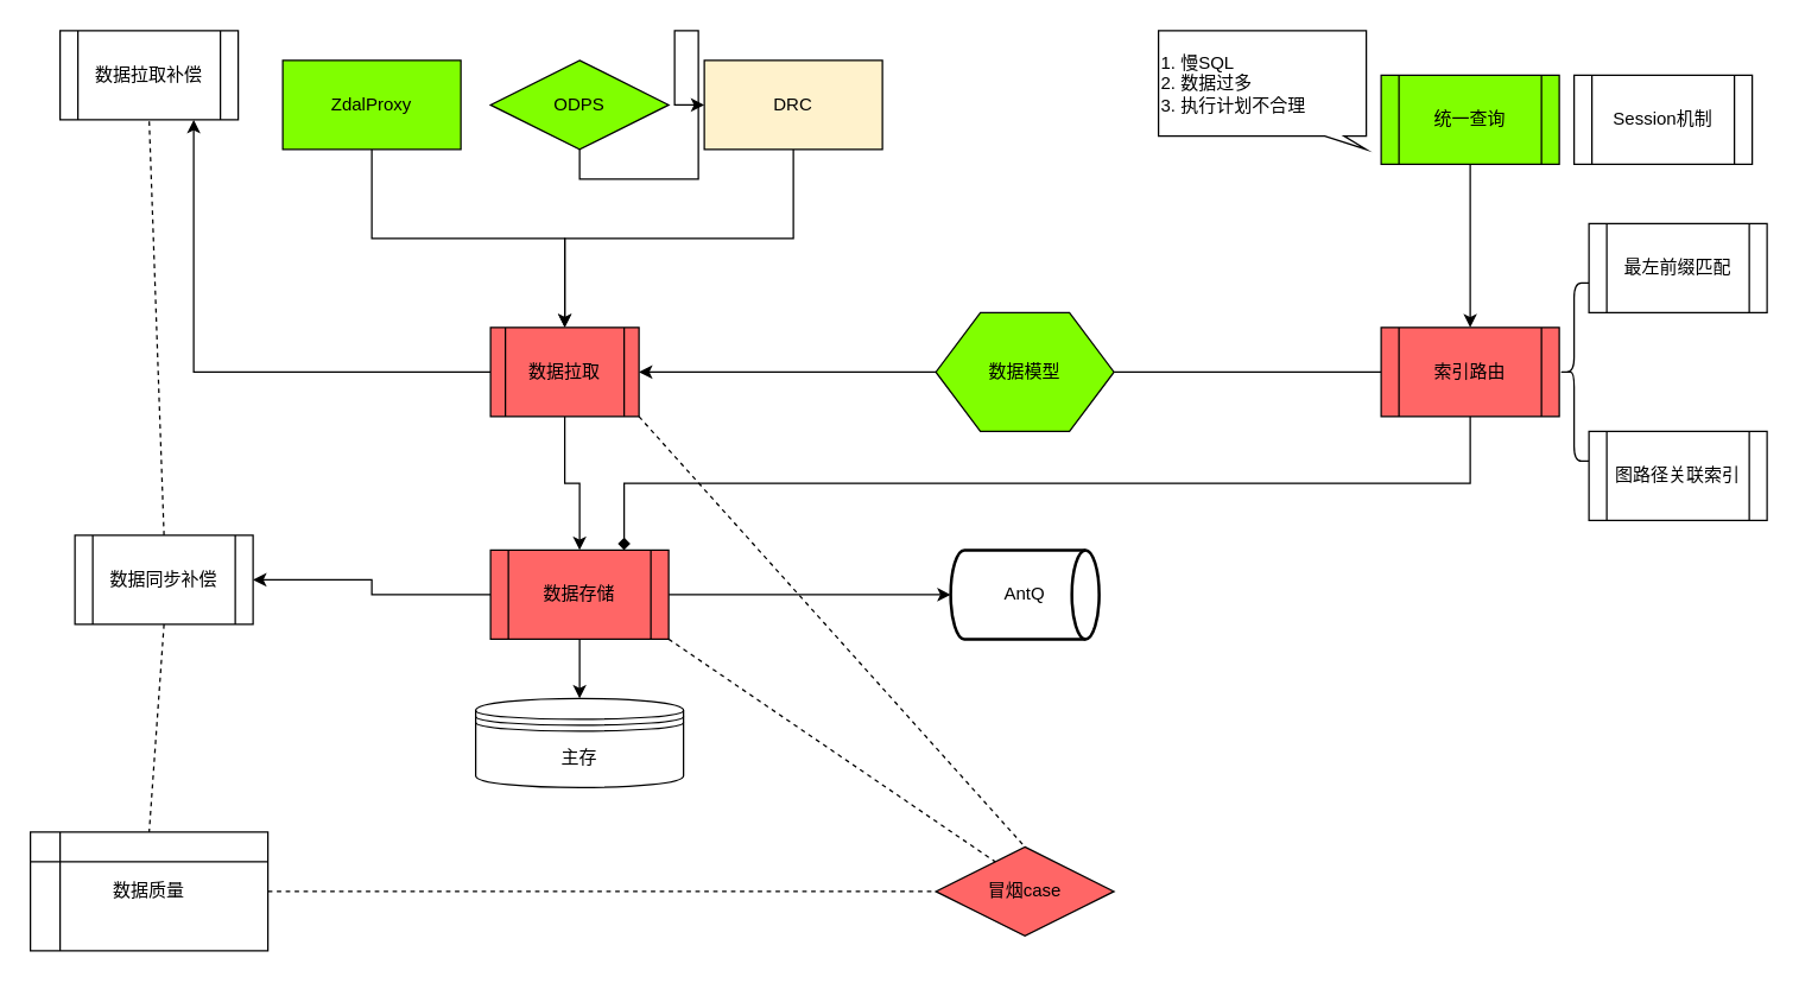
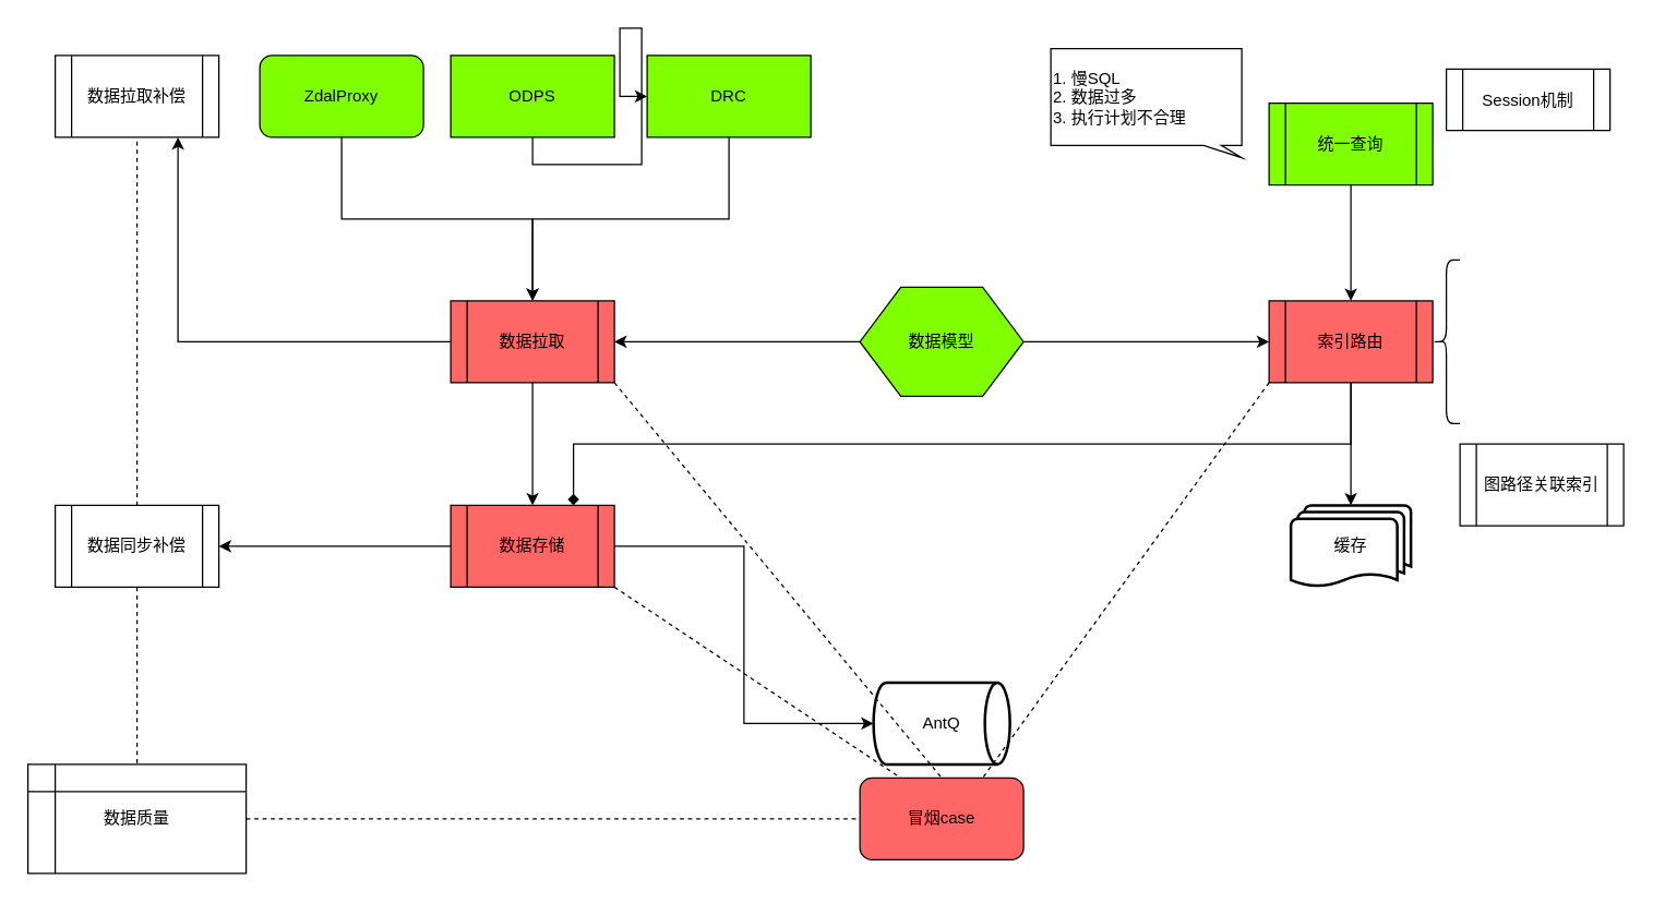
  <mxCell id="0" />
  <mxCell id="1" parent="0" />
  <mxCell id="2" style="edgeStyle=orthogonalEdgeStyle;rounded=0;orthogonalLoop=1;jettySize=auto;html=1;exitX=0.5;exitY=1;exitDx=0;exitDy=0;" parent="1" source="3" target="9" edge="1"><mxGeometry relative="1" as="geometry" /></mxCell>
- <mxCell id="3" value="ZdalProxy" style="rounded=0;whiteSpace=wrap;html=1;fillColor=#80FF00;" parent="1" vertex="1"><mxGeometry x="190" y="40" width="120" height="60" as="geometry" /></mxCell>
+ <mxCell id="3" value="ZdalProxy" style="whiteSpace=wrap;html=1;fillColor=#80FF00;rounded=1;" parent="1" vertex="1"><mxGeometry x="190" y="40" width="120" height="60" as="geometry" /></mxCell>
  <mxCell id="4" style="edgeStyle=orthogonalEdgeStyle;rounded=0;orthogonalLoop=1;jettySize=auto;html=1;exitX=0.5;exitY=1;exitDx=0;exitDy=0;" parent="1" source="5" target="7" edge="1"><mxGeometry relative="1" as="geometry" /></mxCell>
- <mxCell id="5" value="ODPS" style="rhombus;whiteSpace=wrap;html=1;fillColor=#80FF00;" parent="1" vertex="1"><mxGeometry x="330" y="40" width="120" height="60" as="geometry" /></mxCell>
+ <mxCell id="5" value="ODPS" style="rounded=0;whiteSpace=wrap;html=1;fillColor=#80FF00;" parent="1" vertex="1"><mxGeometry x="330" y="40" width="120" height="60" as="geometry" /></mxCell>
  <mxCell id="6" style="edgeStyle=orthogonalEdgeStyle;rounded=0;orthogonalLoop=1;jettySize=auto;html=1;exitX=0.5;exitY=1;exitDx=0;exitDy=0;entryX=0.5;entryY=0;entryDx=0;entryDy=0;" parent="1" source="7" target="9" edge="1"><mxGeometry relative="1" as="geometry" /></mxCell>
- <mxCell id="7" value="DRC" style="rounded=0;whiteSpace=wrap;html=1;fillColor=#fff2cc;" parent="1" vertex="1"><mxGeometry x="474" y="40" width="120" height="60" as="geometry" /></mxCell>
+ <mxCell id="7" value="DRC" style="rounded=0;whiteSpace=wrap;html=1;fillColor=#80FF00;" parent="1" vertex="1"><mxGeometry x="474" y="40" width="120" height="60" as="geometry" /></mxCell>
  <mxCell id="8" style="edgeStyle=orthogonalEdgeStyle;rounded=0;orthogonalLoop=1;jettySize=auto;html=1;exitX=0;exitY=0.5;exitDx=0;exitDy=0;entryX=0.75;entryY=1;entryDx=0;entryDy=0;" edge="1" parent="1" source="9" target="33"><mxGeometry relative="1" as="geometry" /></mxCell>
- <mxCell id="9" value="数据拉取" style="shape=process;whiteSpace=wrap;html=1;backgroundOutline=1;fillColor=#FF6666;" parent="1" vertex="1"><mxGeometry x="330" y="220" width="100" height="60" as="geometry" /></mxCell>
+ <mxCell id="9" value="数据拉取" style="shape=process;whiteSpace=wrap;html=1;backgroundOutline=1;fillColor=#FF6666;" parent="1" vertex="1"><mxGeometry x="330" y="220" width="120" height="60" as="geometry" /></mxCell>
  <mxCell id="10" style="edgeStyle=orthogonalEdgeStyle;rounded=0;orthogonalLoop=1;jettySize=auto;html=1;exitX=0.5;exitY=1;exitDx=0;exitDy=0;entryX=0.5;entryY=0;entryDx=0;entryDy=0;fillColor=#FF6666;" parent="1" source="9" target="17" edge="1"><mxGeometry relative="1" as="geometry" /></mxCell>
- <mxCell id="11" style="edgeStyle=orthogonalEdgeStyle;rounded=0;orthogonalLoop=1;jettySize=auto;html=1;exitX=1;exitY=0.5;exitDx=0;exitDy=0;entryX=0;entryY=0.5;entryDx=0;entryDy=0;endArrow=none;" parent="1" source="13" target="23" edge="1"><mxGeometry relative="1" as="geometry" /></mxCell>
+ <mxCell id="11" style="edgeStyle=orthogonalEdgeStyle;rounded=0;orthogonalLoop=1;jettySize=auto;html=1;exitX=1;exitY=0.5;exitDx=0;exitDy=0;entryX=0;entryY=0.5;entryDx=0;entryDy=0;" parent="1" source="13" target="23" edge="1"><mxGeometry relative="1" as="geometry" /></mxCell>
  <mxCell id="12" style="edgeStyle=orthogonalEdgeStyle;rounded=0;orthogonalLoop=1;jettySize=auto;html=1;exitX=0;exitY=0.5;exitDx=0;exitDy=0;" parent="1" source="13" target="9" edge="1"><mxGeometry relative="1" as="geometry" /></mxCell>
  <mxCell id="13" value="数据模型" style="shape=hexagon;perimeter=hexagonPerimeter2;whiteSpace=wrap;html=1;fillColor=#80FF00;" parent="1" vertex="1"><mxGeometry x="630" y="210" width="120" height="80" as="geometry" /></mxCell>
- <mxCell id="14" style="edgeStyle=orthogonalEdgeStyle;rounded=0;orthogonalLoop=1;jettySize=auto;html=1;exitX=0.5;exitY=1;exitDx=0;exitDy=0;entryX=0.5;entryY=0;entryDx=0;entryDy=0;" parent="1" source="17" target="18" edge="1"><mxGeometry relative="1" as="geometry" /></mxCell>
  <mxCell id="15" style="edgeStyle=orthogonalEdgeStyle;rounded=0;orthogonalLoop=1;jettySize=auto;html=1;exitX=1;exitY=0.5;exitDx=0;exitDy=0;entryX=0;entryY=0.5;entryDx=0;entryDy=0;entryPerimeter=0;" parent="1" source="17" target="19" edge="1"><mxGeometry relative="1" as="geometry" /></mxCell>
  <mxCell id="16" style="edgeStyle=orthogonalEdgeStyle;rounded=0;orthogonalLoop=1;jettySize=auto;html=1;exitX=0;exitY=0.5;exitDx=0;exitDy=0;" edge="1" parent="1" source="17" target="34"><mxGeometry relative="1" as="geometry" /></mxCell>
  <mxCell id="17" value="数据存储" style="shape=process;whiteSpace=wrap;html=1;backgroundOutline=1;fillColor=#FF6666;" parent="1" vertex="1"><mxGeometry x="330" y="370" width="120" height="60" as="geometry" /></mxCell>
- <mxCell id="18" value="主存" style="shape=datastore;whiteSpace=wrap;html=1;" parent="1" vertex="1"><mxGeometry x="320" y="470" width="140" height="60" as="geometry" /></mxCell>
- <mxCell id="19" value="AntQ" style="strokeWidth=2;html=1;shape=mxgraph.flowchart.direct_data;whiteSpace=wrap;" parent="1" vertex="1"><mxGeometry x="640" y="370" width="100" height="60" as="geometry" /></mxCell>
+ <mxCell id="19" value="AntQ" style="strokeWidth=2;html=1;shape=mxgraph.flowchart.direct_data;whiteSpace=wrap;" parent="1" vertex="1"><mxGeometry x="640" y="500" width="100" height="60" as="geometry" /></mxCell>
+ <mxCell id="20" value="缓存" style="strokeWidth=2;html=1;shape=mxgraph.flowchart.multi-document;whiteSpace=wrap;" parent="1" vertex="1"><mxGeometry x="946" y="370" width="88" height="60" as="geometry" /></mxCell>
+ <mxCell id="21" style="edgeStyle=orthogonalEdgeStyle;rounded=0;orthogonalLoop=1;jettySize=auto;html=1;exitX=0.5;exitY=1;exitDx=0;exitDy=0;entryX=0.5;entryY=0;entryDx=0;entryDy=0;entryPerimeter=0;" parent="1" source="23" target="20" edge="1"><mxGeometry relative="1" as="geometry" /></mxCell>
  <mxCell id="22" style="edgeStyle=orthogonalEdgeStyle;rounded=0;orthogonalLoop=1;jettySize=auto;html=1;exitX=0.5;exitY=1;exitDx=0;exitDy=0;entryX=0.75;entryY=0;entryDx=0;entryDy=0;endArrow=diamond;" parent="1" source="23" target="17" edge="1"><mxGeometry relative="1" as="geometry" /></mxCell>
  <mxCell id="23" value="索引路由" style="shape=process;whiteSpace=wrap;html=1;backgroundOutline=1;fillColor=#FF6666;" parent="1" vertex="1"><mxGeometry x="930" y="220" width="120" height="60" as="geometry" /></mxCell>
  <mxCell id="24" style="edgeStyle=orthogonalEdgeStyle;rounded=0;orthogonalLoop=1;jettySize=auto;html=1;exitX=0.5;exitY=1;exitDx=0;exitDy=0;entryX=0.5;entryY=0;entryDx=0;entryDy=0;" parent="1" source="25" target="23" edge="1"><mxGeometry relative="1" as="geometry" /></mxCell>
- <mxCell id="25" value="统一查询" style="shape=process;whiteSpace=wrap;html=1;backgroundOutline=1;fillColor=#80FF00;" parent="1" vertex="1"><mxGeometry x="930" y="50" width="120" height="60" as="geometry" /></mxCell>
- <mxCell id="26" value="1. 慢SQL&lt;br&gt;2. 数据过多&lt;br&gt;3. 执行计划不合理" style="shape=callout;whiteSpace=wrap;html=1;perimeter=calloutPerimeter;size=9;position=0.8;base=13;position2=1;align=left;" parent="1" vertex="1"><mxGeometry x="780" y="20" width="140" height="80" as="geometry" /></mxCell>
+ <mxCell id="25" value="统一查询" style="shape=process;whiteSpace=wrap;html=1;backgroundOutline=1;fillColor=#80FF00;" parent="1" vertex="1"><mxGeometry x="930" y="75" width="120" height="60" as="geometry" /></mxCell>
+ <mxCell id="26" value="1. 慢SQL&lt;br&gt;2. 数据过多&lt;br&gt;3. 执行计划不合理" style="shape=callout;whiteSpace=wrap;html=1;perimeter=calloutPerimeter;size=9;position=0.8;base=13;position2=1;align=left;" parent="1" vertex="1"><mxGeometry x="770" y="35" width="140" height="80" as="geometry" /></mxCell>
  <mxCell id="27" value="" style="shape=curlyBracket;whiteSpace=wrap;html=1;rounded=1;" parent="1" vertex="1"><mxGeometry x="1050" y="190" width="20" height="120" as="geometry" /></mxCell>
- <mxCell id="28" value="最左前缀匹配" style="shape=process;whiteSpace=wrap;html=1;backgroundOutline=1;" parent="1" vertex="1"><mxGeometry x="1070" y="150" width="120" height="60" as="geometry" /></mxCell>
- <mxCell id="29" value="Session机制" style="shape=process;whiteSpace=wrap;html=1;backgroundOutline=1;" parent="1" vertex="1"><mxGeometry x="1060" y="50" width="120" height="60" as="geometry" /></mxCell>
- <mxCell id="30" value="图路径关联索引" style="shape=process;whiteSpace=wrap;html=1;backgroundOutline=1;" parent="1" vertex="1"><mxGeometry x="1070" y="290" width="120" height="60" as="geometry" /></mxCell>
+ <mxCell id="29" value="Session机制" style="shape=process;whiteSpace=wrap;html=1;backgroundOutline=1;" parent="1" vertex="1"><mxGeometry x="1060" y="50" width="120" height="45" as="geometry" /></mxCell>
+ <mxCell id="30" value="图路径关联索引" style="shape=process;whiteSpace=wrap;html=1;backgroundOutline=1;" parent="1" vertex="1"><mxGeometry x="1070" y="325" width="120" height="60" as="geometry" /></mxCell>
  <mxCell id="31" value="数据质量" style="shape=internalStorage;whiteSpace=wrap;html=1;backgroundOutline=1;" parent="1" vertex="1"><mxGeometry x="20" y="560" width="160" height="80" as="geometry" /></mxCell>
- <mxCell id="32" value="冒烟case" style="rhombus;whiteSpace=wrap;html=1;fillColor=#FF6666;" vertex="1" parent="1"><mxGeometry x="630" y="570" width="120" height="60" as="geometry" /></mxCell>
- <mxCell id="33" value="数据拉取补偿" style="shape=process;whiteSpace=wrap;html=1;backgroundOutline=1;" vertex="1" parent="1"><mxGeometry x="40" y="20" width="120" height="60" as="geometry" /></mxCell>
- <mxCell id="34" value="数据同步补偿" style="shape=process;whiteSpace=wrap;html=1;backgroundOutline=1;" vertex="1" parent="1"><mxGeometry x="50" y="360" width="120" height="60" as="geometry" /></mxCell>
+ <mxCell id="32" value="冒烟case" style="rounded=1;whiteSpace=wrap;html=1;fillColor=#FF6666;" vertex="1" parent="1"><mxGeometry x="630" y="570" width="120" height="60" as="geometry" /></mxCell>
+ <mxCell id="33" value="数据拉取补偿" style="shape=process;whiteSpace=wrap;html=1;backgroundOutline=1;" vertex="1" parent="1"><mxGeometry x="40" y="40" width="120" height="60" as="geometry" /></mxCell>
+ <mxCell id="34" value="数据同步补偿" style="shape=process;whiteSpace=wrap;html=1;backgroundOutline=1;" vertex="1" parent="1"><mxGeometry x="40" y="370" width="120" height="60" as="geometry" /></mxCell>
  <mxCell id="35" value="" style="endArrow=none;dashed=1;html=1;entryX=0;entryY=0.5;entryDx=0;entryDy=0;exitX=1;exitY=0.5;exitDx=0;exitDy=0;" edge="1" parent="1" source="31" target="32"><mxGeometry width="50" height="50" relative="1" as="geometry"><mxPoint x="20" y="710" as="sourcePoint" /><mxPoint x="70" y="660" as="targetPoint" /></mxGeometry></mxCell>
  <mxCell id="36" value="" style="endArrow=none;dashed=1;html=1;entryX=0.5;entryY=0;entryDx=0;entryDy=0;exitX=0.5;exitY=1;exitDx=0;exitDy=0;" edge="1" parent="1" source="34" target="31"><mxGeometry width="50" height="50" relative="1" as="geometry"><mxPoint x="190" y="610" as="sourcePoint" /><mxPoint x="670" y="610" as="targetPoint" /></mxGeometry></mxCell>
  <mxCell id="37" value="" style="endArrow=none;dashed=1;html=1;entryX=0.5;entryY=1;entryDx=0;entryDy=0;exitX=0.5;exitY=0;exitDx=0;exitDy=0;" edge="1" parent="1" source="34" target="33"><mxGeometry width="50" height="50" relative="1" as="geometry"><mxPoint x="200" y="620" as="sourcePoint" /><mxPoint x="680" y="620" as="targetPoint" /></mxGeometry></mxCell>
  <mxCell id="38" value="" style="endArrow=none;dashed=1;html=1;entryX=0.5;entryY=0;entryDx=0;entryDy=0;exitX=1;exitY=1;exitDx=0;exitDy=0;" edge="1" parent="1" source="9" target="32"><mxGeometry width="50" height="50" relative="1" as="geometry"><mxPoint x="20" y="710" as="sourcePoint" /><mxPoint x="70" y="660" as="targetPoint" /></mxGeometry></mxCell>
+ <mxCell id="39" value="" style="endArrow=none;dashed=1;html=1;entryX=0.75;entryY=0;entryDx=0;entryDy=0;exitX=0;exitY=1;exitDx=0;exitDy=0;" edge="1" parent="1" source="23" target="32"><mxGeometry width="50" height="50" relative="1" as="geometry"><mxPoint x="870" y="290" as="sourcePoint" /><mxPoint x="730" y="580" as="targetPoint" /></mxGeometry></mxCell>
  <mxCell id="40" value="" style="endArrow=none;dashed=1;html=1;entryX=0.25;entryY=0;entryDx=0;entryDy=0;exitX=1;exitY=1;exitDx=0;exitDy=0;" edge="1" parent="1" source="17" target="32"><mxGeometry width="50" height="50" relative="1" as="geometry"><mxPoint x="440" y="300" as="sourcePoint" /><mxPoint x="740" y="590" as="targetPoint" /></mxGeometry></mxCell>
